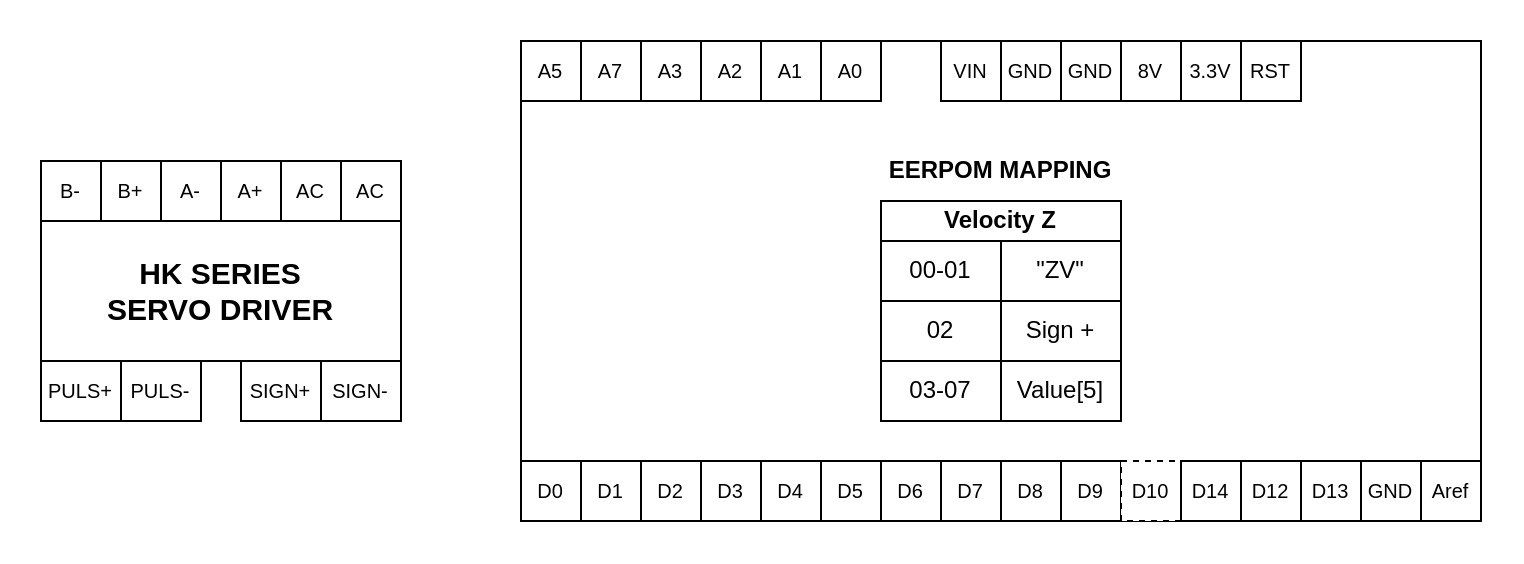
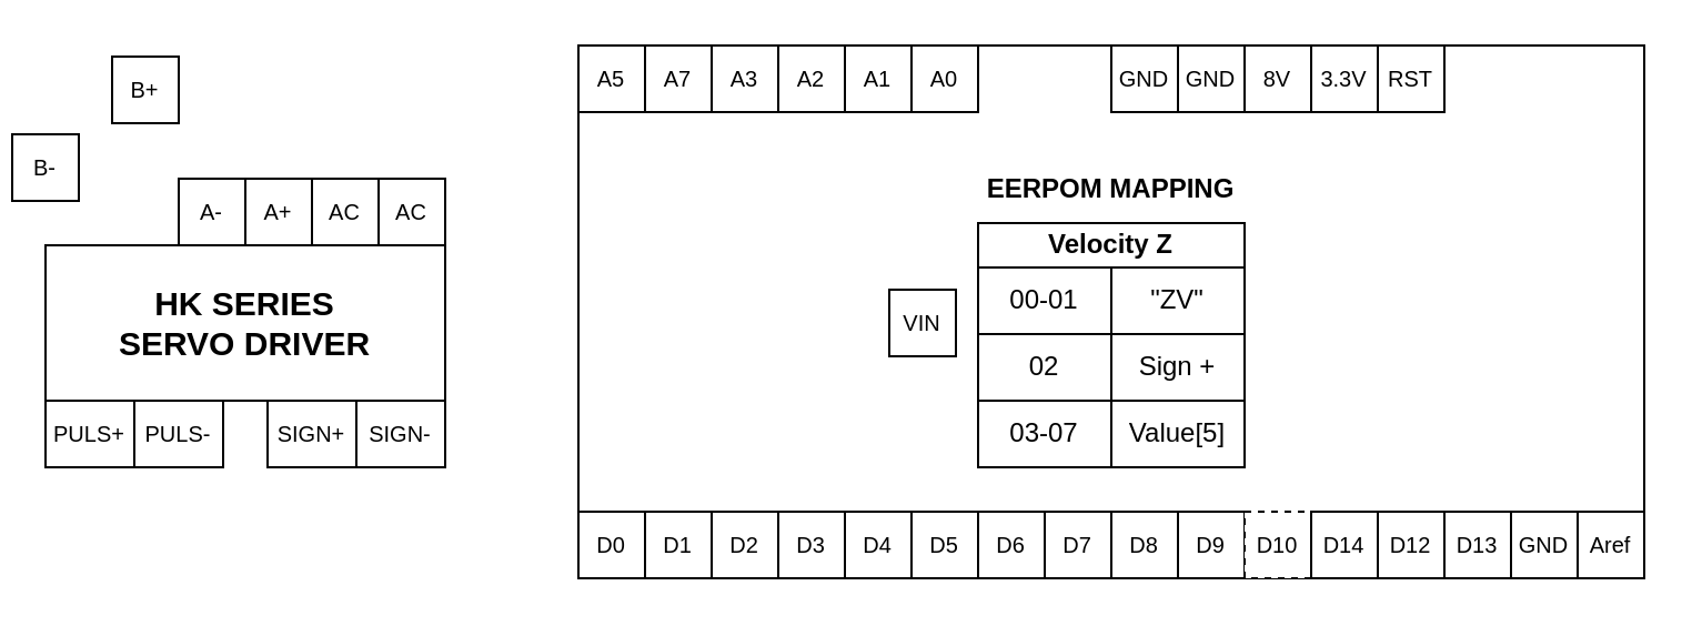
  <mxCell id="0" />
  <mxCell id="1" parent="0" />
  <mxCell id="2" value="" style="rounded=0;whiteSpace=wrap;html=1;fontSize=10;" vertex="1" parent="1"><mxGeometry x="260" y="20" width="480" height="240" as="geometry" /></mxCell>
  <mxCell id="3" value="&lt;b style=&quot;font-size: 15px;&quot;&gt;HK SERIES &lt;br style=&quot;font-size: 15px;&quot;&gt;SERVO DRIVER&lt;/b&gt;" style="rounded=0;whiteSpace=wrap;html=1;fontSize=15;" vertex="1" parent="1"><mxGeometry x="20" y="110" width="180" height="70" as="geometry" /></mxCell>
- <mxCell id="4" value="B-" style="rounded=0;whiteSpace=wrap;html=1;fontSize=10;" vertex="1" parent="1"><mxGeometry x="20" y="80" width="30" height="30" as="geometry" /></mxCell>
- <mxCell id="5" value="B+" style="rounded=0;whiteSpace=wrap;html=1;fontSize=10;" vertex="1" parent="1"><mxGeometry x="50" y="80" width="30" height="30" as="geometry" /></mxCell>
+ <mxCell id="4" value="B-" style="rounded=0;whiteSpace=wrap;html=1;fontSize=10;" vertex="1" parent="1"><mxGeometry x="5" y="60" width="30" height="30" as="geometry" /></mxCell>
+ <mxCell id="5" value="B+" style="rounded=0;whiteSpace=wrap;html=1;fontSize=10;" vertex="1" parent="1"><mxGeometry x="50" y="25" width="30" height="30" as="geometry" /></mxCell>
  <mxCell id="6" value="A-" style="rounded=0;whiteSpace=wrap;html=1;fontSize=10;" vertex="1" parent="1"><mxGeometry x="80" y="80" width="30" height="30" as="geometry" /></mxCell>
  <mxCell id="7" value="A+" style="rounded=0;whiteSpace=wrap;html=1;fontSize=10;" vertex="1" parent="1"><mxGeometry x="110" y="80" width="30" height="30" as="geometry" /></mxCell>
  <mxCell id="8" value="AC" style="rounded=0;whiteSpace=wrap;html=1;fontSize=10;" vertex="1" parent="1"><mxGeometry x="140" y="80" width="30" height="30" as="geometry" /></mxCell>
  <mxCell id="9" value="AC" style="rounded=0;whiteSpace=wrap;html=1;fontSize=10;" vertex="1" parent="1"><mxGeometry x="170" y="80" width="30" height="30" as="geometry" /></mxCell>
  <mxCell id="10" value="PULS+" style="rounded=0;whiteSpace=wrap;html=1;fontSize=10;" vertex="1" parent="1"><mxGeometry x="20" y="180" width="40" height="30" as="geometry" /></mxCell>
  <mxCell id="11" value="PULS-" style="rounded=0;whiteSpace=wrap;html=1;fontSize=10;" vertex="1" parent="1"><mxGeometry x="60" y="180" width="40" height="30" as="geometry" /></mxCell>
  <mxCell id="12" value="SIGN-" style="rounded=0;whiteSpace=wrap;html=1;fontSize=10;" vertex="1" parent="1"><mxGeometry x="160" y="180" width="40" height="30" as="geometry" /></mxCell>
  <mxCell id="13" value="SIGN+" style="rounded=0;whiteSpace=wrap;html=1;fontSize=10;" vertex="1" parent="1"><mxGeometry x="120" y="180" width="40" height="30" as="geometry" /></mxCell>
  <mxCell id="14" value="A5" style="rounded=0;whiteSpace=wrap;html=1;fontSize=10;" vertex="1" parent="1"><mxGeometry x="260" y="20" width="30" height="30" as="geometry" /></mxCell>
  <mxCell id="15" value="A7" style="rounded=0;whiteSpace=wrap;html=1;fontSize=10;" vertex="1" parent="1"><mxGeometry x="290" y="20" width="30" height="30" as="geometry" /></mxCell>
  <mxCell id="16" value="A3" style="rounded=0;whiteSpace=wrap;html=1;fontSize=10;" vertex="1" parent="1"><mxGeometry x="320" y="20" width="30" height="30" as="geometry" /></mxCell>
  <mxCell id="17" value="A2" style="rounded=0;whiteSpace=wrap;html=1;fontSize=10;" vertex="1" parent="1"><mxGeometry x="350" y="20" width="30" height="30" as="geometry" /></mxCell>
  <mxCell id="18" value="A1" style="rounded=0;whiteSpace=wrap;html=1;fontSize=10;" vertex="1" parent="1"><mxGeometry x="380" y="20" width="30" height="30" as="geometry" /></mxCell>
  <mxCell id="19" value="A0" style="rounded=0;whiteSpace=wrap;html=1;fontSize=10;" vertex="1" parent="1"><mxGeometry x="410" y="20" width="30" height="30" as="geometry" /></mxCell>
- <mxCell id="20" value="VIN" style="rounded=0;whiteSpace=wrap;html=1;fontSize=10;" vertex="1" parent="1"><mxGeometry x="470" y="20" width="30" height="30" as="geometry" /></mxCell>
+ <mxCell id="20" value="VIN" style="rounded=0;whiteSpace=wrap;html=1;fontSize=10;" vertex="1" parent="1"><mxGeometry x="400" y="130" width="30" height="30" as="geometry" /></mxCell>
  <mxCell id="21" value="GND" style="rounded=0;whiteSpace=wrap;html=1;fontSize=10;" vertex="1" parent="1"><mxGeometry x="500" y="20" width="30" height="30" as="geometry" /></mxCell>
  <mxCell id="22" value="GND" style="rounded=0;whiteSpace=wrap;html=1;fontSize=10;" vertex="1" parent="1"><mxGeometry x="530" y="20" width="30" height="30" as="geometry" /></mxCell>
  <mxCell id="23" value="8V" style="rounded=0;whiteSpace=wrap;html=1;fontSize=10;" vertex="1" parent="1"><mxGeometry x="560" y="20" width="30" height="30" as="geometry" /></mxCell>
  <mxCell id="24" value="3.3V" style="rounded=0;whiteSpace=wrap;html=1;fontSize=10;" vertex="1" parent="1"><mxGeometry x="590" y="20" width="30" height="30" as="geometry" /></mxCell>
  <mxCell id="25" value="RST" style="rounded=0;whiteSpace=wrap;html=1;fontSize=10;" vertex="1" parent="1"><mxGeometry x="620" y="20" width="30" height="30" as="geometry" /></mxCell>
  <mxCell id="26" value="D0" style="rounded=0;whiteSpace=wrap;html=1;fontSize=10;" vertex="1" parent="1"><mxGeometry x="260" y="230" width="30" height="30" as="geometry" /></mxCell>
  <mxCell id="27" value="D1" style="rounded=0;whiteSpace=wrap;html=1;fontSize=10;" vertex="1" parent="1"><mxGeometry x="290" y="230" width="30" height="30" as="geometry" /></mxCell>
  <mxCell id="28" value="D2" style="rounded=0;whiteSpace=wrap;html=1;fontSize=10;" vertex="1" parent="1"><mxGeometry x="320" y="230" width="30" height="30" as="geometry" /></mxCell>
  <mxCell id="29" value="D3" style="rounded=0;whiteSpace=wrap;html=1;fontSize=10;" vertex="1" parent="1"><mxGeometry x="350" y="230" width="30" height="30" as="geometry" /></mxCell>
  <mxCell id="30" value="D4" style="rounded=0;whiteSpace=wrap;html=1;fontSize=10;" vertex="1" parent="1"><mxGeometry x="380" y="230" width="30" height="30" as="geometry" /></mxCell>
  <mxCell id="31" value="D5" style="rounded=0;whiteSpace=wrap;html=1;fontSize=10;" vertex="1" parent="1"><mxGeometry x="410" y="230" width="30" height="30" as="geometry" /></mxCell>
  <mxCell id="32" value="D6" style="rounded=0;whiteSpace=wrap;html=1;fontSize=10;" vertex="1" parent="1"><mxGeometry x="440" y="230" width="30" height="30" as="geometry" /></mxCell>
  <mxCell id="33" value="D7" style="rounded=0;whiteSpace=wrap;html=1;fontSize=10;" vertex="1" parent="1"><mxGeometry x="470" y="230" width="30" height="30" as="geometry" /></mxCell>
  <mxCell id="34" value="D8" style="rounded=0;whiteSpace=wrap;html=1;fontSize=10;" vertex="1" parent="1"><mxGeometry x="500" y="230" width="30" height="30" as="geometry" /></mxCell>
  <mxCell id="35" value="D9" style="rounded=0;whiteSpace=wrap;html=1;fontSize=10;" vertex="1" parent="1"><mxGeometry x="530" y="230" width="30" height="30" as="geometry" /></mxCell>
  <mxCell id="36" value="D10" style="rounded=0;whiteSpace=wrap;html=1;fontSize=10;dashed=1;" vertex="1" parent="1"><mxGeometry x="560" y="230" width="30" height="30" as="geometry" /></mxCell>
  <mxCell id="37" value="D14" style="rounded=0;whiteSpace=wrap;html=1;fontSize=10;" vertex="1" parent="1"><mxGeometry x="590" y="230" width="30" height="30" as="geometry" /></mxCell>
  <mxCell id="38" value="D12" style="rounded=0;whiteSpace=wrap;html=1;fontSize=10;" vertex="1" parent="1"><mxGeometry x="620" y="230" width="30" height="30" as="geometry" /></mxCell>
  <mxCell id="39" value="D13" style="rounded=0;whiteSpace=wrap;html=1;fontSize=10;" vertex="1" parent="1"><mxGeometry x="650" y="230" width="30" height="30" as="geometry" /></mxCell>
  <mxCell id="40" value="GND" style="rounded=0;whiteSpace=wrap;html=1;fontSize=10;" vertex="1" parent="1"><mxGeometry x="680" y="230" width="30" height="30" as="geometry" /></mxCell>
  <mxCell id="41" value="Aref" style="rounded=0;whiteSpace=wrap;html=1;fontSize=10;" vertex="1" parent="1"><mxGeometry x="710" y="230" width="30" height="30" as="geometry" /></mxCell>
  <mxCell id="42" value="Velocity Z" style="rounded=0;whiteSpace=wrap;html=1;fontSize=12;fontStyle=1" vertex="1" parent="1"><mxGeometry x="440" y="100" width="120" height="20" as="geometry" /></mxCell>
  <mxCell id="43" value="00-01" style="rounded=0;whiteSpace=wrap;html=1;fontSize=12;fontStyle=0" vertex="1" parent="1"><mxGeometry x="440" y="120" width="60" height="30" as="geometry" /></mxCell>
  <mxCell id="44" value="&quot;ZV&quot;" style="rounded=0;whiteSpace=wrap;html=1;fontSize=12;fontStyle=0" vertex="1" parent="1"><mxGeometry x="500" y="120" width="60" height="30" as="geometry" /></mxCell>
  <mxCell id="45" value="02" style="rounded=0;whiteSpace=wrap;html=1;fontSize=12;fontStyle=0" vertex="1" parent="1"><mxGeometry x="440" y="150" width="60" height="30" as="geometry" /></mxCell>
  <mxCell id="46" value="Sign +" style="rounded=0;whiteSpace=wrap;html=1;fontSize=12;fontStyle=0" vertex="1" parent="1"><mxGeometry x="500" y="150" width="60" height="30" as="geometry" /></mxCell>
  <mxCell id="47" value="03-07" style="rounded=0;whiteSpace=wrap;html=1;fontSize=12;fontStyle=0" vertex="1" parent="1"><mxGeometry x="440" y="180" width="60" height="30" as="geometry" /></mxCell>
  <mxCell id="48" value="Value[5]" style="rounded=0;whiteSpace=wrap;html=1;fontSize=12;fontStyle=0" vertex="1" parent="1"><mxGeometry x="500" y="180" width="60" height="30" as="geometry" /></mxCell>
  <mxCell id="49" value="EERPOM MAPPING" style="text;html=1;strokeColor=none;fillColor=none;align=center;verticalAlign=middle;whiteSpace=wrap;rounded=0;fontSize=12;fontStyle=1" vertex="1" parent="1"><mxGeometry x="435" y="70" width="130" height="30" as="geometry" /></mxCell>
